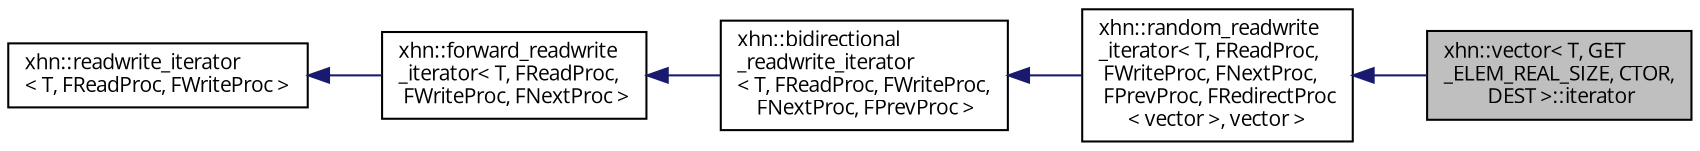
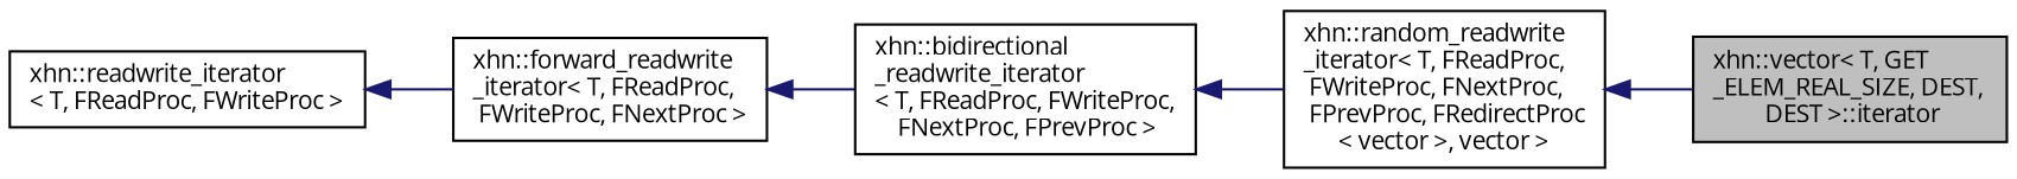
  digraph {
    rankdir=LR
    fontname="Open Sans"
    node [color=black fillcolor=white fontname="Open Sans" fontsize=10 shape=record style=filled]
    edge [color=midnightblue dir=back fontname="Open Sans" fontsize=10 labelfontname=Helvetica labelfontsize=10 style=solid]
-   n1 [fillcolor=grey75 fontcolor=black height=0.2 label="xhn::vector\< T, GET\l_ELEM_REAL_SIZE, CTOR,\l DEST \>::iterator" width=0.4]
+   n1 [fillcolor=grey75 fontcolor=black height=0.2 label="xhn::vector\< T, GET\l_ELEM_REAL_SIZE, DEST,\l DEST \>::iterator" width=0.4]
    n2 [height=0.2 label="xhn::random_readwrite\l_iterator\< T, FReadProc,\l FWriteProc, FNextProc,\l FPrevProc, FRedirectProc\l\< vector \>, vector \>" width=0.4]
    n3 [height=0.2 label="xhn::bidirectional\l_readwrite_iterator\l\< T, FReadProc, FWriteProc,\l FNextProc, FPrevProc \>" width=0.4]
    n4 [height=0.2 label="xhn::forward_readwrite\l_iterator\< T, FReadProc,\l FWriteProc, FNextProc \>" width=0.4]
    n5 [height=0.2 label="xhn::readwrite_iterator\l\< T, FReadProc, FWriteProc \>" width=0.4]
    n2 -> n1
    n3 -> n2
    n4 -> n3
    n5 -> n4
  }
